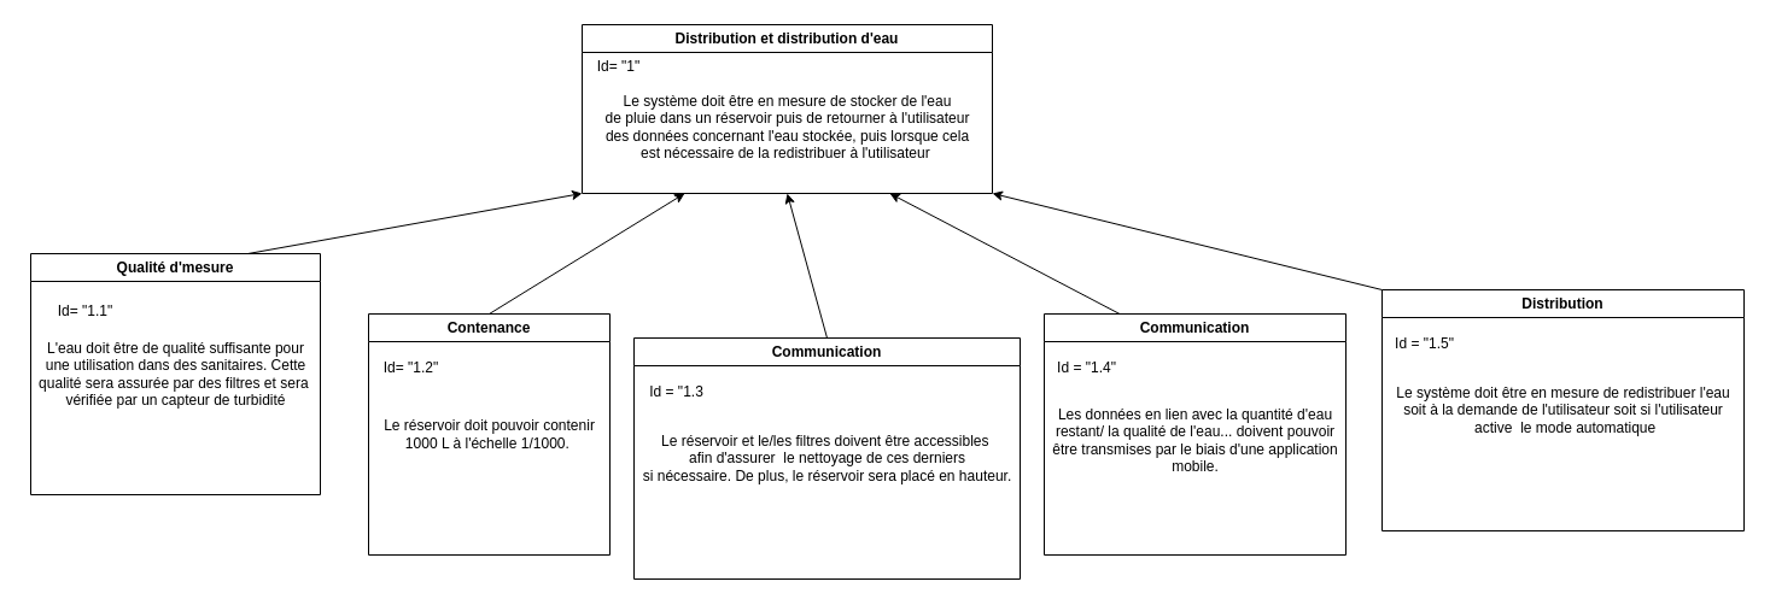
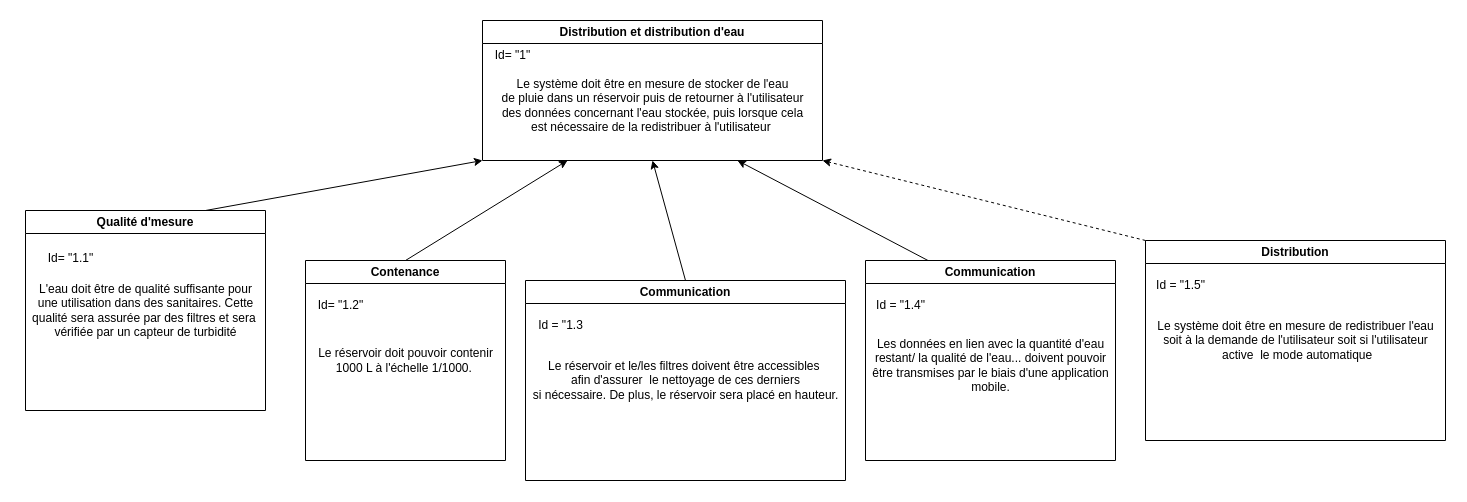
  <mxCell id="0" />
  <mxCell id="1" parent="0" />
  <mxCell id="2" value="Distribution et distribution d'eau" style="swimlane;whiteSpace=wrap;html=1;" vertex="1" parent="1"><mxGeometry x="482" y="20" width="340" height="140" as="geometry" /></mxCell>
  <mxCell id="3" value="Le système doit être en mesure de stocker de l'eau&lt;br&gt;de pluie dans un réservoir puis de retourner à l'utilisateur&lt;br&gt;des données concernant l'eau stockée, puis lorsque cela &lt;br&gt;est nécessaire de la redistribuer à l'utilisateur&amp;nbsp;" style="text;html=1;align=center;verticalAlign=middle;resizable=0;points=[];autosize=1;strokeColor=none;fillColor=none;" vertex="1" parent="2"><mxGeometry x="5" y="50" width="330" height="70" as="geometry" /></mxCell>
  <mxCell id="4" value="Id= &quot;1&quot;" style="text;html=1;align=center;verticalAlign=middle;resizable=0;points=[];autosize=1;strokeColor=none;fillColor=none;" vertex="1" parent="2"><mxGeometry y="20" width="60" height="30" as="geometry" /></mxCell>
  <mxCell id="5" value="Contenance" style="swimlane;whiteSpace=wrap;html=1;" vertex="1" parent="1"><mxGeometry x="305" y="260" width="200" height="200" as="geometry" /></mxCell>
  <mxCell id="6" value="Le réservoir doit pouvoir contenir&lt;br style=&quot;border-color: var(--border-color);&quot;&gt;1000 L à l'échelle 1/1000.&amp;nbsp;" style="text;html=1;align=center;verticalAlign=middle;resizable=0;points=[];autosize=1;strokeColor=none;fillColor=none;" vertex="1" parent="5"><mxGeometry y="80" width="200" height="40" as="geometry" /></mxCell>
  <mxCell id="7" value="Id= &quot;1.2&quot;" style="text;html=1;align=center;verticalAlign=middle;resizable=0;points=[];autosize=1;strokeColor=none;fillColor=none;" vertex="1" parent="5"><mxGeometry y="30" width="70" height="30" as="geometry" /></mxCell>
  <mxCell id="8" value="Qualité d'mesure" style="swimlane;whiteSpace=wrap;html=1;" vertex="1" parent="1"><mxGeometry x="25" y="210" width="240" height="200" as="geometry" /></mxCell>
  <mxCell id="9" value="L'eau doit être de qualité suffisante pour&lt;br&gt;une utilisation dans des sanitaires. Cette&lt;br&gt;qualité sera assurée par des filtres et sera&amp;nbsp;&lt;br&gt;vérifiée par un capteur de turbidité" style="text;html=1;align=center;verticalAlign=middle;resizable=0;points=[];autosize=1;strokeColor=none;fillColor=none;" vertex="1" parent="8"><mxGeometry x="-5" y="65" width="250" height="70" as="geometry" /></mxCell>
  <mxCell id="10" value="Id= &quot;1.1&quot;" style="text;html=1;align=center;verticalAlign=middle;resizable=0;points=[];autosize=1;strokeColor=none;fillColor=none;" vertex="1" parent="8"><mxGeometry x="10" y="33" width="70" height="30" as="geometry" /></mxCell>
  <mxCell id="11" value="Communication" style="swimlane;whiteSpace=wrap;html=1;" vertex="1" parent="1"><mxGeometry x="525" y="280" width="320" height="200" as="geometry" /></mxCell>
  <mxCell id="12" value="Le réservoir et le/les filtres doivent être accessibles&amp;nbsp;&lt;br&gt;afin d'assurer&amp;nbsp; le nettoyage de ces derniers&lt;br&gt;si nécessaire. De plus, le réservoir sera placé en hauteur." style="text;html=1;align=center;verticalAlign=middle;resizable=0;points=[];autosize=1;strokeColor=none;fillColor=none;" vertex="1" parent="11"><mxGeometry x="-5" y="70" width="330" height="60" as="geometry" /></mxCell>
  <mxCell id="13" value="Id = &quot;1.3" style="text;html=1;align=center;verticalAlign=middle;resizable=0;points=[];autosize=1;strokeColor=none;fillColor=none;" vertex="1" parent="11"><mxGeometry y="30" width="70" height="30" as="geometry" /></mxCell>
  <mxCell id="14" value="Communication" style="swimlane;whiteSpace=wrap;html=1;" vertex="1" parent="1"><mxGeometry x="865" y="260" width="250" height="200" as="geometry" /></mxCell>
  <mxCell id="15" value="Les données en lien avec la quantité d'eau&lt;br&gt;restant/ la qualité de l'eau... doivent pouvoir&lt;br&gt;être transmises par le biais d'une application&lt;br&gt;mobile." style="text;html=1;align=center;verticalAlign=middle;resizable=0;points=[];autosize=1;strokeColor=none;fillColor=none;" vertex="1" parent="14"><mxGeometry x="-5" y="70" width="260" height="70" as="geometry" /></mxCell>
  <mxCell id="16" value="Id = &quot;1.4&quot;" style="text;html=1;align=center;verticalAlign=middle;resizable=0;points=[];autosize=1;strokeColor=none;fillColor=none;" vertex="1" parent="14"><mxGeometry y="30" width="70" height="30" as="geometry" /></mxCell>
  <mxCell id="17" value="Distribution" style="swimlane;whiteSpace=wrap;html=1;" vertex="1" parent="1"><mxGeometry x="1145" y="240" width="300" height="200" as="geometry" /></mxCell>
  <mxCell id="18" value="Id = &quot;1.5&quot;" style="text;html=1;align=center;verticalAlign=middle;resizable=0;points=[];autosize=1;strokeColor=none;fillColor=none;" vertex="1" parent="17"><mxGeometry y="30" width="70" height="30" as="geometry" /></mxCell>
  <mxCell id="19" value="Le système doit être en mesure de redistribuer l'eau &lt;br&gt;soit à la demande&amp;nbsp;de l'utilisateur soit si l'utilisateur&lt;br&gt;&amp;nbsp;active&amp;nbsp; le mode automatique" style="text;html=1;align=center;verticalAlign=middle;resizable=0;points=[];autosize=1;strokeColor=none;fillColor=none;" vertex="1" parent="17"><mxGeometry y="70" width="300" height="60" as="geometry" /></mxCell>
  <mxCell id="20" value="" style="endArrow=classic;html=1;rounded=0;exitX=0.5;exitY=0;exitDx=0;exitDy=0;entryX=0.25;entryY=1;entryDx=0;entryDy=0;" edge="1" parent="1" source="5" target="2"><mxGeometry width="50" height="50" relative="1" as="geometry"><mxPoint x="555" y="290" as="sourcePoint" /><mxPoint x="605" y="240" as="targetPoint" /></mxGeometry></mxCell>
  <mxCell id="21" value="" style="endArrow=classic;html=1;rounded=0;exitX=0.75;exitY=0;exitDx=0;exitDy=0;entryX=0;entryY=1;entryDx=0;entryDy=0;" edge="1" parent="1" source="8" target="2"><mxGeometry width="50" height="50" relative="1" as="geometry"><mxPoint x="555" y="290" as="sourcePoint" /><mxPoint x="605" y="240" as="targetPoint" /></mxGeometry></mxCell>
  <mxCell id="22" value="" style="endArrow=classic;html=1;rounded=0;exitX=0.5;exitY=0;exitDx=0;exitDy=0;entryX=0.5;entryY=1;entryDx=0;entryDy=0;" edge="1" parent="1" source="11" target="2"><mxGeometry width="50" height="50" relative="1" as="geometry"><mxPoint x="555" y="290" as="sourcePoint" /><mxPoint x="605" y="240" as="targetPoint" /></mxGeometry></mxCell>
  <mxCell id="23" value="" style="endArrow=classic;html=1;rounded=0;exitX=0.25;exitY=0;exitDx=0;exitDy=0;entryX=0.75;entryY=1;entryDx=0;entryDy=0;" edge="1" parent="1" source="14" target="2"><mxGeometry width="50" height="50" relative="1" as="geometry"><mxPoint x="635" y="290" as="sourcePoint" /><mxPoint x="685" y="240" as="targetPoint" /></mxGeometry></mxCell>
- <mxCell id="24" value="" style="endArrow=classic;html=1;rounded=0;exitX=0;exitY=0;exitDx=0;exitDy=0;entryX=1;entryY=1;entryDx=0;entryDy=0;" edge="1" parent="1" source="17" target="2"><mxGeometry width="50" height="50" relative="1" as="geometry"><mxPoint x="995" y="290" as="sourcePoint" /><mxPoint x="1045" y="240" as="targetPoint" /></mxGeometry></mxCell>
+ <mxCell id="24" value="" style="endArrow=classic;html=1;rounded=0;exitX=0;exitY=0;exitDx=0;exitDy=0;entryX=1;entryY=1;entryDx=0;entryDy=0;dashed=1;" edge="1" parent="1" source="17" target="2"><mxGeometry width="50" height="50" relative="1" as="geometry"><mxPoint x="995" y="290" as="sourcePoint" /><mxPoint x="1045" y="240" as="targetPoint" /></mxGeometry></mxCell>
